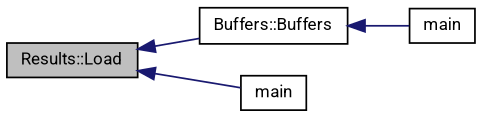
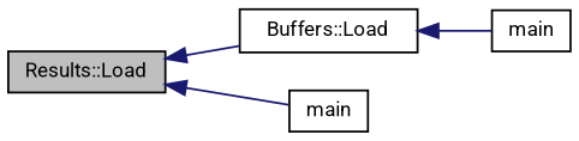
  digraph {
    rankdir=LR
    fontname=Roboto
    node [color=black fillcolor=white fontname=Roboto fontsize=10 shape=record style=filled]
    edge [color=midnightblue dir=back fontname=Roboto fontsize=10 labelfontname=Helvetica labelfontsize=10 style=solid]
    n1 [fillcolor=grey75 fontcolor=black height=0.2 label="Results::Load" width=0.4]
-   n2 [height=0.2 label="Buffers::Buffers" width=0.4]
+   n2 [height=0.2 label="Buffers::Load" width=0.4]
    n3 [height=0.2 label=main width=0.4]
    n4 [height=0.2 label=main width=0.4]
    n1 -> n2
    n1 -> n3
    n2 -> n4
  }
